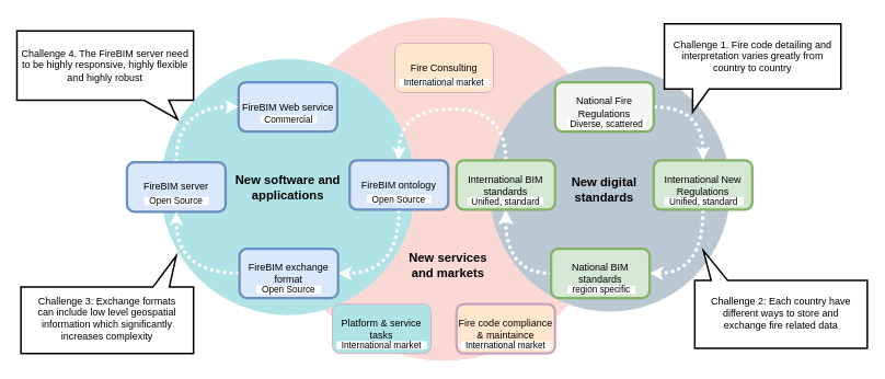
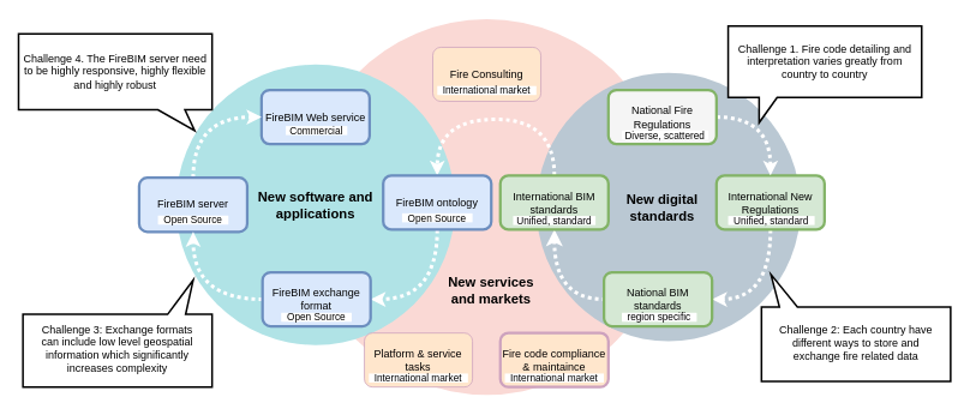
  <mxCell id="0" />
  <mxCell id="1" parent="0" />
  <mxCell id="2" value="" style="ellipse;whiteSpace=wrap;html=1;fillColor=#fad9d5;strokeColor=none;" parent="1" vertex="1"><mxGeometry x="335.09" y="20.75" width="409.91" height="417.5" as="geometry" /></mxCell>
  <mxCell id="3" value="" style="ellipse;whiteSpace=wrap;html=1;fillColor=#bac8d3;strokeColor=none;" parent="1" vertex="1"><mxGeometry x="595.05" y="80.25" width="293.35" height="298.5" as="geometry" /></mxCell>
  <mxCell id="4" value="" style="ellipse;whiteSpace=wrap;html=1;fillColor=#b0e3e6;strokeColor=none;" parent="1" vertex="1"><mxGeometry x="194.93" y="71.12" width="309.86" height="311.75" as="geometry" /></mxCell>
  <mxCell id="5" style="edgeStyle=orthogonalEdgeStyle;curved=1;orthogonalLoop=1;jettySize=auto;html=1;exitX=0.5;exitY=1;exitDx=0;exitDy=0;entryX=1;entryY=0.5;entryDx=0;entryDy=0;dashed=1;dashPattern=1 1;startArrow=none;startFill=0;endArrow=classic;endFill=1;endSize=4;strokeWidth=4;strokeColor=#FFFFFF;" parent="1" source="6" target="10" edge="1"><mxGeometry relative="1" as="geometry" /></mxCell>
  <mxCell id="6" value="International New Regulations" style="rounded=1;whiteSpace=wrap;html=1;fillColor=#d5e8d4;strokeColor=#82b366;strokeWidth=3;" parent="1" vertex="1"><mxGeometry x="795" y="194.5" width="120" height="60" as="geometry" /></mxCell>
  <mxCell id="7" style="edgeStyle=orthogonalEdgeStyle;curved=1;orthogonalLoop=1;jettySize=auto;html=1;exitX=0.5;exitY=1;exitDx=0;exitDy=0;entryX=0;entryY=0.5;entryDx=0;entryDy=0;dashed=1;dashPattern=1 1;endSize=4;strokeWidth=4;startArrow=classic;startFill=1;endArrow=none;endFill=0;strokeColor=#FFFFFF;" parent="1" source="9" target="10" edge="1"><mxGeometry relative="1" as="geometry" /></mxCell>
  <mxCell id="8" style="edgeStyle=orthogonalEdgeStyle;curved=1;orthogonalLoop=1;jettySize=auto;html=1;exitX=0.5;exitY=0;exitDx=0;exitDy=0;entryX=0.5;entryY=0;entryDx=0;entryDy=0;dashed=1;dashPattern=1 1;startArrow=none;startFill=0;endArrow=classic;endFill=1;endSize=4;strokeWidth=4;strokeColor=#FFFFFF;" parent="1" source="9" target="28" edge="1"><mxGeometry relative="1" as="geometry"><Array as="points"><mxPoint x="615" y="132" /><mxPoint x="485" y="132" /></Array></mxGeometry></mxCell>
  <mxCell id="9" value="International BIM standards" style="rounded=1;whiteSpace=wrap;html=1;fillColor=#d5e8d4;strokeColor=#82b366;strokeWidth=3;" parent="1" vertex="1"><mxGeometry x="555" y="194.5" width="120" height="60" as="geometry" /></mxCell>
  <mxCell id="10" value="National BIM standards" style="rounded=1;whiteSpace=wrap;html=1;fillColor=#d5e8d4;strokeColor=#82b366;strokeWidth=3;" parent="1" vertex="1"><mxGeometry x="670.13" y="302" width="120" height="60" as="geometry" /></mxCell>
  <mxCell id="11" style="edgeStyle=orthogonalEdgeStyle;orthogonalLoop=1;jettySize=auto;html=1;exitX=1;exitY=0.5;exitDx=0;exitDy=0;curved=1;endSize=4;strokeWidth=4;dashed=1;dashPattern=1 1;strokeColor=#FFFFFF;" parent="1" source="12" target="6" edge="1"><mxGeometry relative="1" as="geometry" /></mxCell>
  <mxCell id="12" value="National Fire Regulations" style="rounded=1;whiteSpace=wrap;html=1;fillColor=#f5f5f5;strokeColor=#82b366;strokeWidth=3;" parent="1" vertex="1"><mxGeometry x="675" y="99.5" width="120" height="60" as="geometry" /></mxCell>
  <mxCell id="13" value="New digital standards" style="rounded=1;whiteSpace=wrap;html=1;arcSize=50;fillColor=none;strokeColor=none;fontStyle=1;fontSize=15;" parent="1" vertex="1"><mxGeometry x="675" y="204.5" width="120" height="50" as="geometry" /></mxCell>
  <mxCell id="14" value="New services and markets" style="rounded=1;whiteSpace=wrap;html=1;arcSize=50;fillColor=none;strokeColor=none;fontStyle=1;fontSize=15;" parent="1" vertex="1"><mxGeometry x="485.05" y="297" width="120" height="50" as="geometry" /></mxCell>
  <mxCell id="15" value="New software and applications" style="rounded=1;whiteSpace=wrap;html=1;arcSize=50;fillColor=none;strokeColor=none;fontStyle=1;fontSize=15;" parent="1" vertex="1"><mxGeometry x="285" y="202" width="129.73" height="50" as="geometry" /></mxCell>
  <mxCell id="16" value="Fire Consulting" style="rounded=1;whiteSpace=wrap;html=1;fillColor=#ffe6cc;strokeColor=#CDA2BE;" parent="1" vertex="1"><mxGeometry x="480.05" y="52" width="120" height="60" as="geometry" /></mxCell>
  <mxCell id="17" value="&lt;span&gt;&lt;font style=&quot;font-size: 11px&quot;&gt;International market&lt;/font&gt;&lt;/span&gt;" style="rounded=0;whiteSpace=wrap;html=1;strokeColor=none;verticalAlign=middle;arcSize=10;" parent="1" vertex="1"><mxGeometry x="485.05" y="95" width="110" height="10" as="geometry" /></mxCell>
- <mxCell id="18" value="Platform &amp;amp; service tasks" style="rounded=1;whiteSpace=wrap;html=1;fillColor=#b0e3e6;strokeColor=#CDA2BE;" parent="1" vertex="1"><mxGeometry x="404.12" y="369.5" width="120" height="60" as="geometry" /></mxCell>
+ <mxCell id="18" value="Platform &amp;amp; service tasks" style="rounded=1;whiteSpace=wrap;html=1;fillColor=#ffe6cc;strokeColor=#CDA2BE;" parent="1" vertex="1"><mxGeometry x="404.12" y="369.5" width="120" height="60" as="geometry" /></mxCell>
  <mxCell id="19" value="&lt;span&gt;&lt;font style=&quot;font-size: 11px&quot;&gt;International market&lt;/font&gt;&lt;/span&gt;" style="rounded=0;whiteSpace=wrap;html=1;strokeColor=none;verticalAlign=middle;arcSize=10;" parent="1" vertex="1"><mxGeometry x="409.12" y="414.5" width="110" height="10" as="geometry" /></mxCell>
  <mxCell id="20" value="Fire code compliance &amp;amp; maintaince" style="rounded=1;whiteSpace=wrap;html=1;fillColor=#ffe6cc;strokeColor=#CDA2BE;strokeWidth=3;" parent="1" vertex="1"><mxGeometry x="555" y="369.5" width="120" height="60" as="geometry" /></mxCell>
  <mxCell id="21" value="&lt;span&gt;&lt;font style=&quot;font-size: 11px&quot;&gt;International market&lt;/font&gt;&lt;/span&gt;" style="rounded=0;whiteSpace=wrap;html=1;strokeColor=none;verticalAlign=middle;arcSize=10;" parent="1" vertex="1"><mxGeometry x="560" y="414.5" width="110" height="10" as="geometry" /></mxCell>
  <mxCell id="22" value="FireBIM Web service" style="rounded=1;whiteSpace=wrap;html=1;fillColor=#dae8fc;strokeColor=#6c8ebf;strokeWidth=3;" parent="1" vertex="1"><mxGeometry x="289.86" y="99.5" width="120" height="60" as="geometry" /></mxCell>
  <mxCell id="23" value="&lt;span&gt;&lt;font style=&quot;font-size: 11px&quot;&gt;Commercial&lt;/font&gt;&lt;/span&gt;" style="rounded=0;whiteSpace=wrap;html=1;strokeColor=none;verticalAlign=middle;arcSize=10;fillColor=default;shadow=0;" parent="1" vertex="1"><mxGeometry x="316.86" y="139.5" width="68.25" height="10" as="geometry" /></mxCell>
  <mxCell id="24" style="edgeStyle=orthogonalEdgeStyle;curved=1;orthogonalLoop=1;jettySize=auto;html=1;exitX=0.5;exitY=0;exitDx=0;exitDy=0;entryX=0;entryY=0.5;entryDx=0;entryDy=0;dashed=1;dashPattern=1 1;startArrow=none;startFill=0;endArrow=classic;endFill=1;endSize=4;strokeWidth=4;strokeColor=#FFFFFF;" parent="1" source="25" target="22" edge="1"><mxGeometry relative="1" as="geometry" /></mxCell>
  <mxCell id="25" value="FireBIM server" style="rounded=1;whiteSpace=wrap;html=1;fillColor=#dae8fc;strokeColor=#6c8ebf;strokeWidth=3;" parent="1" vertex="1"><mxGeometry x="154.01" y="197" width="120" height="60" as="geometry" /></mxCell>
  <mxCell id="26" value="&lt;span&gt;&lt;font style=&quot;font-size: 11px&quot;&gt;Open Source&lt;/font&gt;&lt;/span&gt;" style="rounded=0;whiteSpace=wrap;html=1;strokeColor=none;verticalAlign=middle;arcSize=10;" parent="1" vertex="1"><mxGeometry x="174.88" y="239" width="78.25" height="10" as="geometry" /></mxCell>
  <mxCell id="27" style="edgeStyle=orthogonalEdgeStyle;curved=1;orthogonalLoop=1;jettySize=auto;html=1;exitX=0.5;exitY=1;exitDx=0;exitDy=0;entryX=1;entryY=0.5;entryDx=0;entryDy=0;dashed=1;dashPattern=1 1;startArrow=none;startFill=0;endArrow=classic;endFill=1;endSize=4;strokeWidth=4;strokeColor=#FFFFFF;" parent="1" source="28" target="31" edge="1"><mxGeometry relative="1" as="geometry" /></mxCell>
  <mxCell id="28" value="FireBIM ontology" style="rounded=1;whiteSpace=wrap;html=1;fillColor=#dae8fc;strokeColor=#6c8ebf;strokeWidth=3;" parent="1" vertex="1"><mxGeometry x="425" y="194.5" width="120" height="60" as="geometry" /></mxCell>
  <mxCell id="29" value="&lt;span&gt;&lt;font style=&quot;font-size: 11px&quot;&gt;Open Source&lt;/font&gt;&lt;/span&gt;" style="rounded=0;whiteSpace=wrap;html=1;strokeColor=none;verticalAlign=middle;arcSize=10;" parent="1" vertex="1"><mxGeometry x="445.87" y="236.5" width="78.25" height="10" as="geometry" /></mxCell>
  <mxCell id="30" style="edgeStyle=orthogonalEdgeStyle;curved=1;orthogonalLoop=1;jettySize=auto;html=1;exitX=0;exitY=0.5;exitDx=0;exitDy=0;entryX=0.5;entryY=1;entryDx=0;entryDy=0;dashed=1;dashPattern=1 1;startArrow=none;startFill=0;endArrow=classic;endFill=1;endSize=4;strokeWidth=4;strokeColor=#FFFFFF;" parent="1" source="31" target="25" edge="1"><mxGeometry relative="1" as="geometry" /></mxCell>
  <mxCell id="31" value="FireBIM exchange format" style="rounded=1;whiteSpace=wrap;html=1;fillColor=#dae8fc;strokeColor=#6c8ebf;strokeWidth=3;" parent="1" vertex="1"><mxGeometry x="290.99" y="302" width="120" height="60" as="geometry" /></mxCell>
  <mxCell id="32" value="&lt;span&gt;&lt;font style=&quot;font-size: 11px&quot;&gt;Open Source&lt;/font&gt;&lt;/span&gt;" style="rounded=0;whiteSpace=wrap;html=1;strokeColor=none;verticalAlign=middle;arcSize=10;" parent="1" vertex="1"><mxGeometry x="311.74" y="347" width="78.25" height="10" as="geometry" /></mxCell>
  <mxCell id="33" value="&lt;span&gt;&lt;font style=&quot;font-size: 11px&quot;&gt;Diverse, scattered&lt;/font&gt;&lt;/span&gt;" style="rounded=0;whiteSpace=wrap;html=1;strokeColor=none;verticalAlign=middle;arcSize=10;" parent="1" vertex="1"><mxGeometry x="690" y="144.5" width="96" height="10" as="geometry" /></mxCell>
  <mxCell id="34" value="&lt;span&gt;&lt;font style=&quot;font-size: 11px&quot;&gt;Unified, standard&lt;/font&gt;&lt;/span&gt;" style="rounded=0;whiteSpace=wrap;html=1;strokeColor=none;verticalAlign=middle;arcSize=10;" parent="1" vertex="1"><mxGeometry x="808" y="239.5" width="96" height="10" as="geometry" /></mxCell>
  <mxCell id="35" value="&lt;span&gt;&lt;font style=&quot;font-size: 11px&quot;&gt;region specific&lt;/font&gt;&lt;/span&gt;" style="rounded=0;whiteSpace=wrap;html=1;strokeColor=none;verticalAlign=middle;arcSize=10;" parent="1" vertex="1"><mxGeometry x="690" y="347" width="83.13" height="10" as="geometry" /></mxCell>
  <mxCell id="36" value="&lt;span&gt;&lt;font style=&quot;font-size: 11px&quot;&gt;Unified, standard&lt;/font&gt;&lt;/span&gt;" style="rounded=0;whiteSpace=wrap;html=1;strokeColor=none;verticalAlign=middle;arcSize=10;" parent="1" vertex="1"><mxGeometry x="569.22" y="239.5" width="91.56" height="10" as="geometry" /></mxCell>
  <mxCell id="37" value="Challenge 1. Fire code detailing and interpretation varies greatly from country to country" style="shape=callout;whiteSpace=wrap;html=1;perimeter=calloutPerimeter;strokeWidth=2;position2=0.16;size=28;position=0.16;" vertex="1" parent="1"><mxGeometry x="808" y="28.25" width="214.87" height="107.5" as="geometry" /></mxCell>
  <mxCell id="38" value="" style="shape=callout;whiteSpace=wrap;html=1;perimeter=calloutPerimeter;strokeWidth=2;position2=0.95;size=36;position=0.81;rotation=-180;base=20;" vertex="1" parent="1"><mxGeometry x="845" y="304.5" width="210" height="118.75" as="geometry" /></mxCell>
  <mxCell id="39" value="Challenge 2: Each country have different ways to store and exchange fire related data" style="text;html=1;strokeColor=none;fillColor=none;align=center;verticalAlign=middle;whiteSpace=wrap;rounded=0;" vertex="1" parent="1"><mxGeometry x="855" y="346" width="190" height="70" as="geometry" /></mxCell>
  <mxCell id="40" value="" style="shape=callout;whiteSpace=wrap;html=1;perimeter=calloutPerimeter;strokeWidth=2;position2=0.1;size=38;position=0.14;rotation=-180;base=20;" vertex="1" parent="1"><mxGeometry x="25" y="310.75" width="210" height="118.75" as="geometry" /></mxCell>
  <mxCell id="41" value="Challenge 3: Exchange formats can include low level geospatial information which significantly increases complexity" style="text;html=1;strokeColor=none;fillColor=none;align=center;verticalAlign=middle;whiteSpace=wrap;rounded=0;" vertex="1" parent="1"><mxGeometry x="35" y="352.25" width="190" height="70" as="geometry" /></mxCell>
  <mxCell id="42" value="Challenge 4. The FireBIM server need to be highly responsive, highly flexible and highly robust" style="shape=callout;whiteSpace=wrap;html=1;perimeter=calloutPerimeter;strokeWidth=2;position2=0.91;size=23;position=0.72;base=30;" vertex="1" parent="1"><mxGeometry x="20.13" y="37" width="214.87" height="107.5" as="geometry" /></mxCell>
